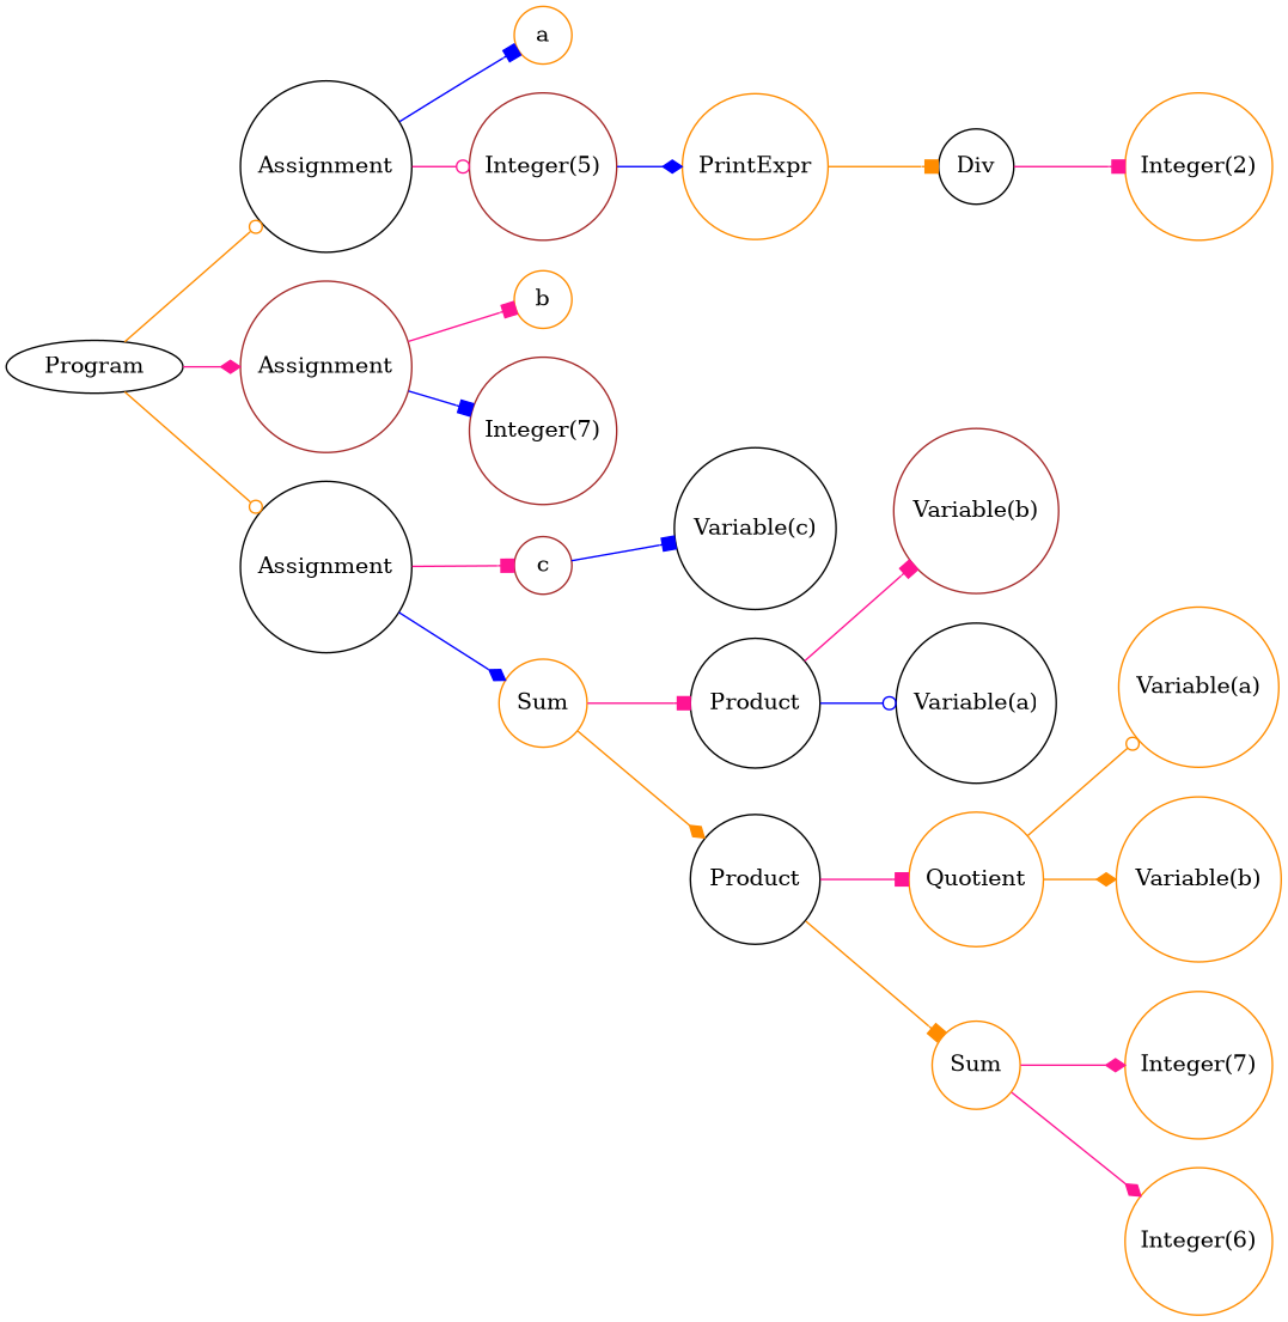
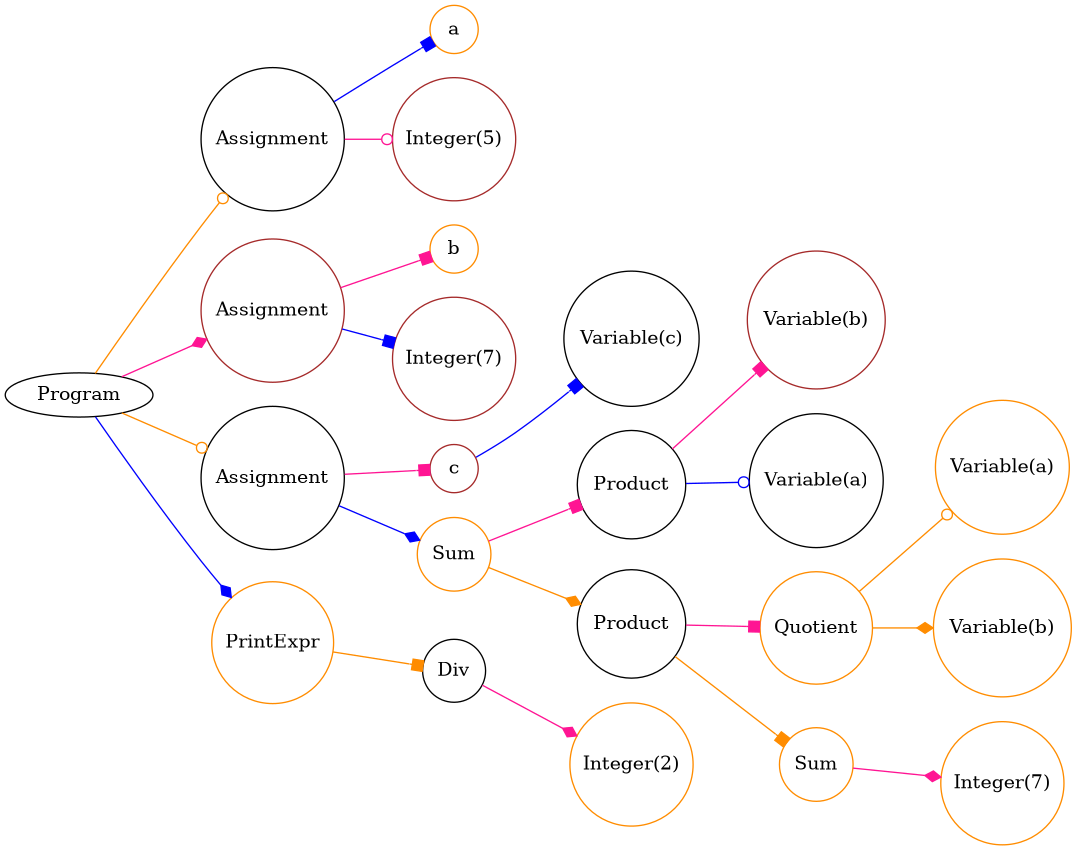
  digraph {
    rankdir=LR
    shape=circle
    node [color=darkorange shape=circle]
    edge [arrowhead=box color=deeppink]
    n1 [color=black height=0.45176 label=Program width=1.2767 shape=""]
    n2 [color=black height=1.4804 label=Assignment width=1.4804]
    n3 [color=brown height=1.4804 label=Assignment width=1.4804]
    n4 [color=black height=1.4804 label=Assignment width=1.4804]
    n5 [height=1.2638 label=PrintExpr width=1.2638]
    n6 [height=0.5 label=a width=0.5]
    n7 [color=brown height=1.2818 label="Integer(5)" width=1.2818]
    n8 [height=0.5 label=b width=0.5]
    n9 [color=brown height=1.2818 label="Integer(7)" width=1.2818]
    n10 [color=brown height=0.5 label=c width=0.5]
    n11 [height=0.75827 label=Sum width=0.75827]
    n12 [color=black height=0.64994 label=Div width=0.64994]
    n13 [color=black height=1.4082 label="Variable(c)" width=1.4082]
    n14 [color=black height=1.1193 label=Product width=1.1193]
    n15 [color=black height=1.1193 label=Product width=1.1193]
    n16 [height=1.2818 label="Integer(2)" width=1.2818]
    n17 [color=brown height=1.4263 label="Variable(b)" width=1.4263]
    n18 [color=black height=1.3902 label="Variable(a)" width=1.3902]
    n19 [height=1.1735 label=Quotient width=1.1735]
    n20 [height=0.75827 label=Sum width=0.75827]
    n21 [height=1.3902 label="Variable(a)" width=1.3902]
    n22 [height=1.4263 label="Variable(b)" width=1.4263]
    n23 [height=1.2818 label="Integer(7)" width=1.2818]
-   n24 [height=1.2818 label="Integer(6)" width=1.2818]
    n1 -> n2 [arrowhead=odot color=darkorange]
    n1 -> n3 [arrowhead=diamond]
    n1 -> n4 [arrowhead=odot color=darkorange]
-   n7 -> n5 [arrowhead=diamond color=blue]
+   n1 -> n5 [arrowhead=diamond color=blue]
    n2 -> n6 [color=blue]
    n2 -> n7 [arrowhead=odot]
    n3 -> n8
    n3 -> n9 [color=blue]
    n4 -> n10
    n4 -> n11 [arrowhead=diamond color=blue]
    n5 -> n12 [color=darkorange]
    n10 -> n13 [color=blue]
    n11 -> n14
    n11 -> n15 [arrowhead=diamond color=darkorange]
-   n12 -> n16
+   n12 -> n16 [arrowhead=diamond]
    n14 -> n17
    n14 -> n18 [arrowhead=odot color=blue]
    n15 -> n19
    n15 -> n20 [color=darkorange]
    n19 -> n21 [arrowhead=odot color=darkorange]
    n19 -> n22 [arrowhead=diamond color=darkorange]
    n20 -> n23 [arrowhead=diamond]
-   n20 -> n24 [arrowhead=diamond]
  }
